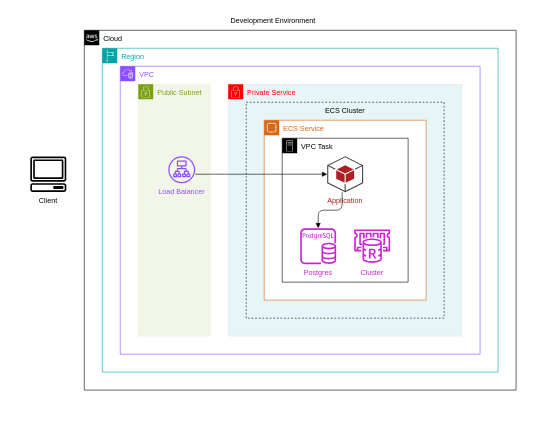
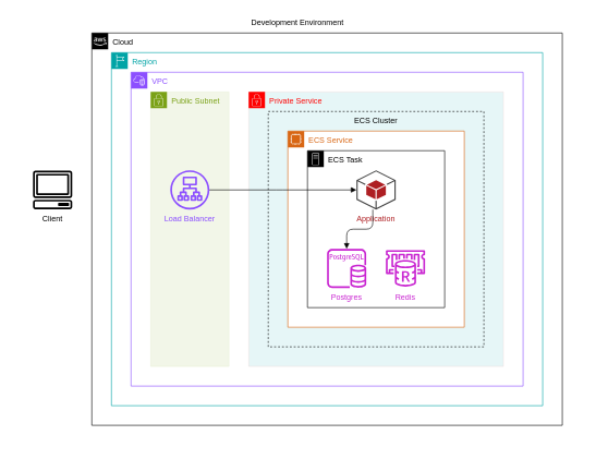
  <mxCell id="0" />
  <mxCell id="1" parent="0" />
  <mxCell style="align=center;strokeColor=none;verticalAlign=top;aspect=fixed" id="2" parent="1" value="Development Environment" vertex="1"><mxGeometry as="geometry" width="870" height="660" x="20" y="20" /></mxCell>
  <mxCell style="shape=mxgraph.aws4.client;fillColor=#000000;verticalLabelPosition=bottom;verticalAlign=top;align=center;aspect=fixed" id="3" parent="2" value="Client" vertex="1"><mxGeometry as="geometry" width="60" height="60" x="30" y="240" /></mxCell>
  <mxCell style="shape=mxgraph.aws4.group;align=left;spacingLeft=30;verticalAlign=top;aspect=fixed;grIcon=mxgraph.aws4.group_aws_cloud_alt" id="4" parent="2" value="Cloud" vertex="1"><mxGeometry as="geometry" width="720" height="600" x="120" y="30" /></mxCell>
  <mxCell style="shape=mxgraph.aws4.group;align=left;spacingLeft=30;verticalAlign=top;aspect=fixed;grIcon=mxgraph.aws4.group_region;strokeColor=#00A4A6;fontColor=#00A4A6" id="5" parent="4" value="Region" vertex="1"><mxGeometry as="geometry" width="660" height="540" x="30" y="30" /></mxCell>
  <mxCell style="shape=mxgraph.aws4.group;align=left;spacingLeft=30;verticalAlign=top;aspect=fixed;grIcon=mxgraph.aws4.group_vpc2;strokeColor=#8C4FFF;fontColor=#8C4FFF" id="6" parent="5" value="VPC" vertex="1"><mxGeometry as="geometry" width="600" height="480" x="30" y="30" /></mxCell>
  <mxCell style="shape=mxgraph.aws4.group;align=left;spacingLeft=30;verticalAlign=top;aspect=fixed;grIcon=mxgraph.aws4.group_security_group;fillColor=#F2F6E8;strokeWidth=0;strokeColor=#7AA116;fontColor=#7AA116" id="7" parent="6" value="Public Subnet" vertex="1"><mxGeometry as="geometry" width="120" height="420" x="30" y="30" /></mxCell>
- <mxCell style="shape=mxgraph.aws4.application_load_balancer;fillColor=#8C4FFF;verticalLabelPosition=bottom;verticalAlign=top;align=center;aspect=fixed;strokeColor=#8C4FFF;fontColor=#8C4FFF" id="8" parent="7" value="Load Balancer" vertex="1"><mxGeometry x="30" y="120" as="geometry" width="85" height="45" /></mxCell>
+ <mxCell style="shape=mxgraph.aws4.application_load_balancer;fillColor=#8C4FFF;verticalLabelPosition=bottom;verticalAlign=top;align=center;aspect=fixed;strokeColor=#8C4FFF;fontColor=#8C4FFF" id="8" parent="7" value="Load Balancer" vertex="1"><mxGeometry as="geometry" width="60" height="60" x="30" y="120" /></mxCell>
  <mxCell style="shape=mxgraph.aws4.group;align=left;spacingLeft=30;verticalAlign=top;aspect=fixed;grIcon=mxgraph.aws4.group_security_group;fillColor=#E6F6F7;strokeWidth=0;strokeColor=red;fontColor=red" id="9" parent="6" value="Private Service" vertex="1"><mxGeometry as="geometry" width="390" height="420" x="180" y="30" /></mxCell>
  <mxCell style="align=center;spacingLeft=5;spacingRight=5;spacingBottom=5;verticalAlign=top;aspect=fixed;dashed=1;fillColor=none" id="10" parent="9" value="ECS Cluster" vertex="1"><mxGeometry as="geometry" width="330" height="360" x="30" y="30" /></mxCell>
  <mxCell style="shape=mxgraph.aws4.group;align=left;spacingLeft=30;verticalAlign=top;aspect=fixed;grIcon=mxgraph.aws4.group_ec2_instance_contents;strokeColor=#D86613;fontColor=#D86613" id="11" parent="10" value="ECS Service" vertex="1"><mxGeometry as="geometry" width="270" height="300" x="30" y="30" /></mxCell>
- <mxCell style="shape=mxgraph.aws4.group;align=left;spacingLeft=30;verticalAlign=top;aspect=fixed;grIcon=mxgraph.aws4.group_on_premise" id="12" parent="11" value="VPC Task" vertex="1"><mxGeometry as="geometry" width="210" height="240" x="30" y="30" /></mxCell>
+ <mxCell style="shape=mxgraph.aws4.group;align=left;spacingLeft=30;verticalAlign=top;aspect=fixed;grIcon=mxgraph.aws4.group_on_premise" id="12" parent="11" value="ECS Task" vertex="1"><mxGeometry as="geometry" width="210" height="240" x="30" y="30" /></mxCell>
  <mxCell style="shape=mxgraph.aws3.android;fillColor=#AE1F23;verticalLabelPosition=bottom;verticalAlign=top;align=center;aspect=fixed;strokeColor=#AE1F23;fontColor=#AE1F23" id="13" parent="12" value="Application" vertex="1"><mxGeometry as="geometry" width="60" height="60" x="75" y="30" /></mxCell>
  <mxCell style="align=center;spacingLeft=5;spacingRight=5;spacingBottom=5;verticalAlign=top;aspect=fixed;strokeWidth=0;noLabel=1;opacity=0" id="14" parent="12" value="Storage Layer" vertex="1"><mxGeometry as="geometry" width="150" height="60" x="30" y="150" /></mxCell>
  <mxCell style="shape=mxgraph.aws4.rds_postgresql_instance;fillColor=#C925D1;verticalLabelPosition=bottom;verticalAlign=top;align=center;aspect=fixed;strokeColor=#C925D1;fontColor=#C925D1" id="15" parent="14" value="Postgres" vertex="1"><mxGeometry as="geometry" width="60" height="60" x="0" y="0" /></mxCell>
- <mxCell style="shape=mxgraph.aws4.elasticache_for_redis;fillColor=#C925D1;verticalLabelPosition=bottom;verticalAlign=top;align=center;aspect=fixed;strokeColor=#C925D1;fontColor=#C925D1" id="16" parent="14" value="Cluster" vertex="1"><mxGeometry as="geometry" width="60" height="60" x="90" y="0" /></mxCell>
+ <mxCell style="shape=mxgraph.aws4.elasticache_for_redis;fillColor=#C925D1;verticalLabelPosition=bottom;verticalAlign=top;align=center;aspect=fixed;strokeColor=#C925D1;fontColor=#C925D1" id="16" parent="14" value="Redis" vertex="1"><mxGeometry as="geometry" width="60" height="60" x="90" y="0" /></mxCell>
  <mxCell id="17" source="13" target="15" parent="1" edge="1" style="edgeStyle=orthogonalEdgeStyle;rounded=1;orthogonalLoop=1;jettySize=auto;html=1;startArrow=none;startFill=0;endArrow=block;endFill=1"><mxGeometry relative="1" as="geometry"><Array as="points"><mxPoint x="570" y="350" /><mxPoint x="530" y="350" /></Array></mxGeometry></mxCell>
  <mxCell id="18" source="8" target="13" parent="1" edge="1" style="edgeStyle=orthogonalEdgeStyle;rounded=1;orthogonalLoop=1;jettySize=auto;html=1;startArrow=none;startFill=0;endArrow=block;endFill=1"><mxGeometry relative="1" as="geometry"><Array as="points"><mxPoint x="432.5" y="290" /><mxPoint x="432.5" y="290" /></Array></mxGeometry></mxCell>
